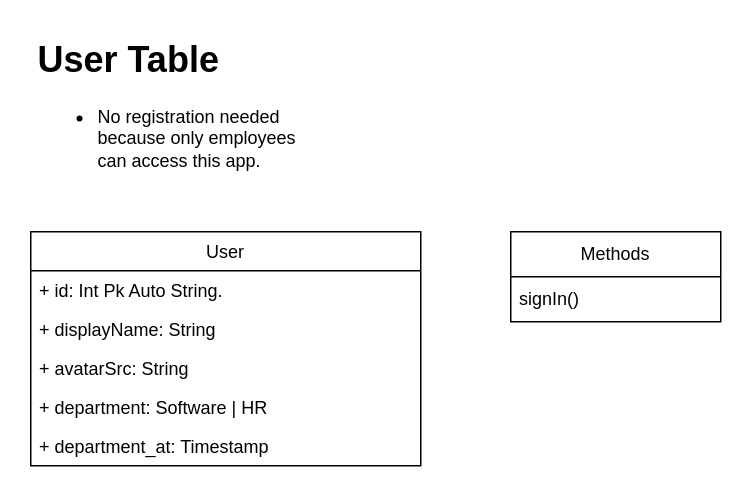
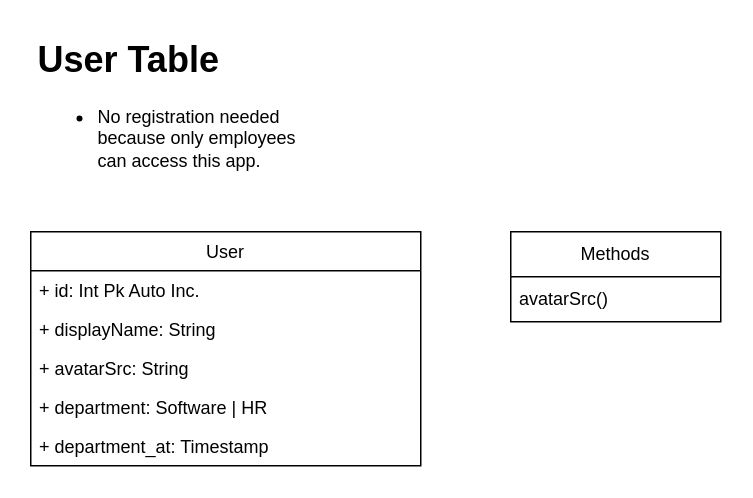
  <mxCell id="0" />
  <mxCell id="1" parent="0" />
  <mxCell id="2" value="User" style="swimlane;fontStyle=0;childLayout=stackLayout;horizontal=1;startSize=26;fillColor=none;horizontalStack=0;resizeParent=1;resizeParentMax=0;resizeLast=0;collapsible=1;marginBottom=0;" vertex="1" parent="1"><mxGeometry x="20" y="154" width="260" height="156" as="geometry" /></mxCell>
- <mxCell id="3" value="+ id: Int Pk Auto String." style="text;strokeColor=none;fillColor=none;align=left;verticalAlign=top;spacingLeft=4;spacingRight=4;overflow=hidden;rotatable=0;points=[[0,0.5],[1,0.5]];portConstraint=eastwest;" vertex="1" parent="2"><mxGeometry y="26" width="260" height="26" as="geometry" /></mxCell>
+ <mxCell id="3" value="+ id: Int Pk Auto Inc." style="text;strokeColor=none;fillColor=none;align=left;verticalAlign=top;spacingLeft=4;spacingRight=4;overflow=hidden;rotatable=0;points=[[0,0.5],[1,0.5]];portConstraint=eastwest;" vertex="1" parent="2"><mxGeometry y="26" width="260" height="26" as="geometry" /></mxCell>
  <mxCell id="4" value="+ displayName: String" style="text;strokeColor=none;fillColor=none;align=left;verticalAlign=top;spacingLeft=4;spacingRight=4;overflow=hidden;rotatable=0;points=[[0,0.5],[1,0.5]];portConstraint=eastwest;" vertex="1" parent="2"><mxGeometry y="52" width="260" height="26" as="geometry" /></mxCell>
  <mxCell id="5" value="+ avatarSrc: String" style="text;strokeColor=none;fillColor=none;align=left;verticalAlign=top;spacingLeft=4;spacingRight=4;overflow=hidden;rotatable=0;points=[[0,0.5],[1,0.5]];portConstraint=eastwest;" vertex="1" parent="2"><mxGeometry y="78" width="260" height="26" as="geometry" /></mxCell>
  <mxCell id="6" value="+ department: Software | HR" style="text;strokeColor=none;fillColor=none;align=left;verticalAlign=top;spacingLeft=4;spacingRight=4;overflow=hidden;rotatable=0;points=[[0,0.5],[1,0.5]];portConstraint=eastwest;" vertex="1" parent="2"><mxGeometry y="104" width="260" height="26" as="geometry" /></mxCell>
  <mxCell id="7" value="+ department_at: Timestamp" style="text;strokeColor=none;fillColor=none;align=left;verticalAlign=top;spacingLeft=4;spacingRight=4;overflow=hidden;rotatable=0;points=[[0,0.5],[1,0.5]];portConstraint=eastwest;" vertex="1" parent="2"><mxGeometry y="130" width="260" height="26" as="geometry" /></mxCell>
  <mxCell id="8" value="Methods" style="swimlane;fontStyle=0;childLayout=stackLayout;horizontal=1;startSize=30;horizontalStack=0;resizeParent=1;resizeParentMax=0;resizeLast=0;collapsible=1;marginBottom=0;whiteSpace=wrap;html=1;" vertex="1" parent="1"><mxGeometry x="340" y="154" width="140" height="60" as="geometry" /></mxCell>
- <mxCell id="9" value="signIn()" style="text;strokeColor=none;fillColor=none;align=left;verticalAlign=middle;spacingLeft=4;spacingRight=4;overflow=hidden;points=[[0,0.5],[1,0.5]];portConstraint=eastwest;rotatable=0;whiteSpace=wrap;html=1;" vertex="1" parent="8"><mxGeometry y="30" width="140" height="30" as="geometry" /></mxCell>
+ <mxCell id="9" value="avatarSrc()" style="text;strokeColor=none;fillColor=none;align=left;verticalAlign=middle;spacingLeft=4;spacingRight=4;overflow=hidden;points=[[0,0.5],[1,0.5]];portConstraint=eastwest;rotatable=0;whiteSpace=wrap;html=1;" vertex="1" parent="8"><mxGeometry y="30" width="140" height="30" as="geometry" /></mxCell>
  <mxCell id="10" value="&lt;h1&gt;User Table&lt;/h1&gt;&lt;p&gt;&lt;/p&gt;&lt;ul&gt;&lt;li&gt;No registration needed because only employees can access this app.&lt;/li&gt;&lt;/ul&gt;&lt;p&gt;&lt;/p&gt;" style="text;html=1;strokeColor=none;fillColor=none;spacing=5;spacingTop=-20;whiteSpace=wrap;overflow=hidden;rounded=0;" vertex="1" parent="1"><mxGeometry x="20" y="20" width="190" height="120" as="geometry" /></mxCell>
